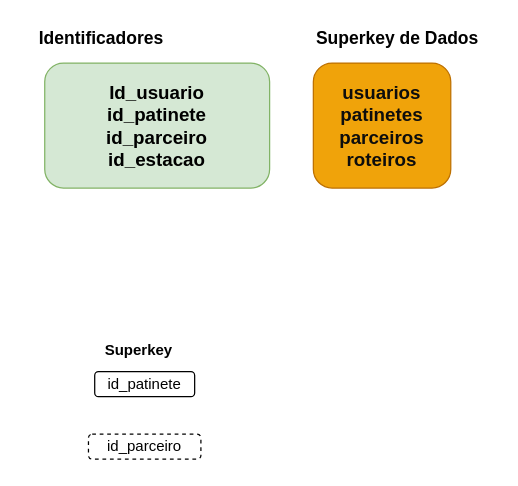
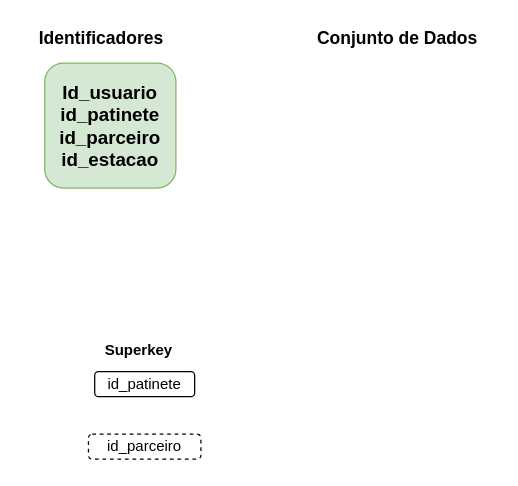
  <mxCell id="0" />
  <mxCell id="1" parent="0" />
  <mxCell id="2" value="id_patinete&lt;br&gt;" style="rounded=1;whiteSpace=wrap;html=1;" vertex="1" parent="1"><mxGeometry x="75" y="297" width="80" height="20" as="geometry" /></mxCell>
  <mxCell id="3" value="id_parceiro&lt;br&gt;" style="rounded=1;whiteSpace=wrap;html=1;dashed=1;" vertex="1" parent="1"><mxGeometry x="70" y="347" width="90" height="20" as="geometry" /></mxCell>
  <mxCell id="4" value="&lt;b&gt;Superkey&lt;/b&gt;" style="text;html=1;align=center;verticalAlign=middle;resizable=0;points=[];autosize=1;" vertex="1" parent="1"><mxGeometry x="75" y="270" width="70" height="20" as="geometry" /></mxCell>
  <mxCell id="5" value="&lt;b&gt;&lt;font style=&quot;font-size: 14px&quot;&gt;Identificadores&lt;/font&gt;&lt;/b&gt;" style="text;html=1;align=center;verticalAlign=middle;resizable=0;points=[];autosize=1;" vertex="1" parent="1"><mxGeometry x="20" y="20" width="120" height="20" as="geometry" /></mxCell>
- <mxCell id="6" value="&lt;font style=&quot;font-size: 15px&quot;&gt;&lt;b&gt;Id_usuario&lt;br&gt;id_patinete&lt;br&gt;id_parceiro&lt;br&gt;id_estacao&lt;/b&gt;&lt;/font&gt;" style="rounded=1;whiteSpace=wrap;html=1;fillColor=#d5e8d4;strokeColor=#82b366;" vertex="1" parent="1"><mxGeometry x="35" y="50" width="180" height="100" as="geometry" /></mxCell>
- <mxCell id="7" value="&lt;b&gt;&lt;font style=&quot;font-size: 14px&quot;&gt;Superkey de Dados&lt;/font&gt;&lt;/b&gt;" style="text;html=1;align=center;verticalAlign=middle;resizable=0;points=[];autosize=1;" vertex="1" parent="1"><mxGeometry x="242" y="20" width="150" height="20" as="geometry" /></mxCell>
- <mxCell id="8" value="&lt;b style=&quot;font-size: 15px&quot;&gt;&lt;font color=&quot;#0d0d0d&quot; style=&quot;font-size: 15px&quot;&gt;usuarios&lt;br&gt;patinetes&lt;br&gt;parceiros&lt;br&gt;roteiros&lt;/font&gt;&lt;/b&gt;" style="rounded=1;whiteSpace=wrap;html=1;fillColor=#f0a30a;strokeColor=#BD7000;fontColor=#ffffff;align=center;" vertex="1" parent="1"><mxGeometry x="250" y="50" width="110" height="100" as="geometry" /></mxCell>
+ <mxCell id="6" value="&lt;font style=&quot;font-size: 15px&quot;&gt;&lt;b&gt;Id_usuario&lt;br&gt;id_patinete&lt;br&gt;id_parceiro&lt;br&gt;id_estacao&lt;/b&gt;&lt;/font&gt;" style="rounded=1;whiteSpace=wrap;html=1;fillColor=#d5e8d4;strokeColor=#82b366;" vertex="1" parent="1"><mxGeometry x="35" y="50" width="105" height="100" as="geometry" /></mxCell>
+ <mxCell id="7" value="&lt;b&gt;&lt;font style=&quot;font-size: 14px&quot;&gt;Conjunto de Dados&lt;/font&gt;&lt;/b&gt;" style="text;html=1;align=center;verticalAlign=middle;resizable=0;points=[];autosize=1;" vertex="1" parent="1"><mxGeometry x="242" y="20" width="150" height="20" as="geometry" /></mxCell>
